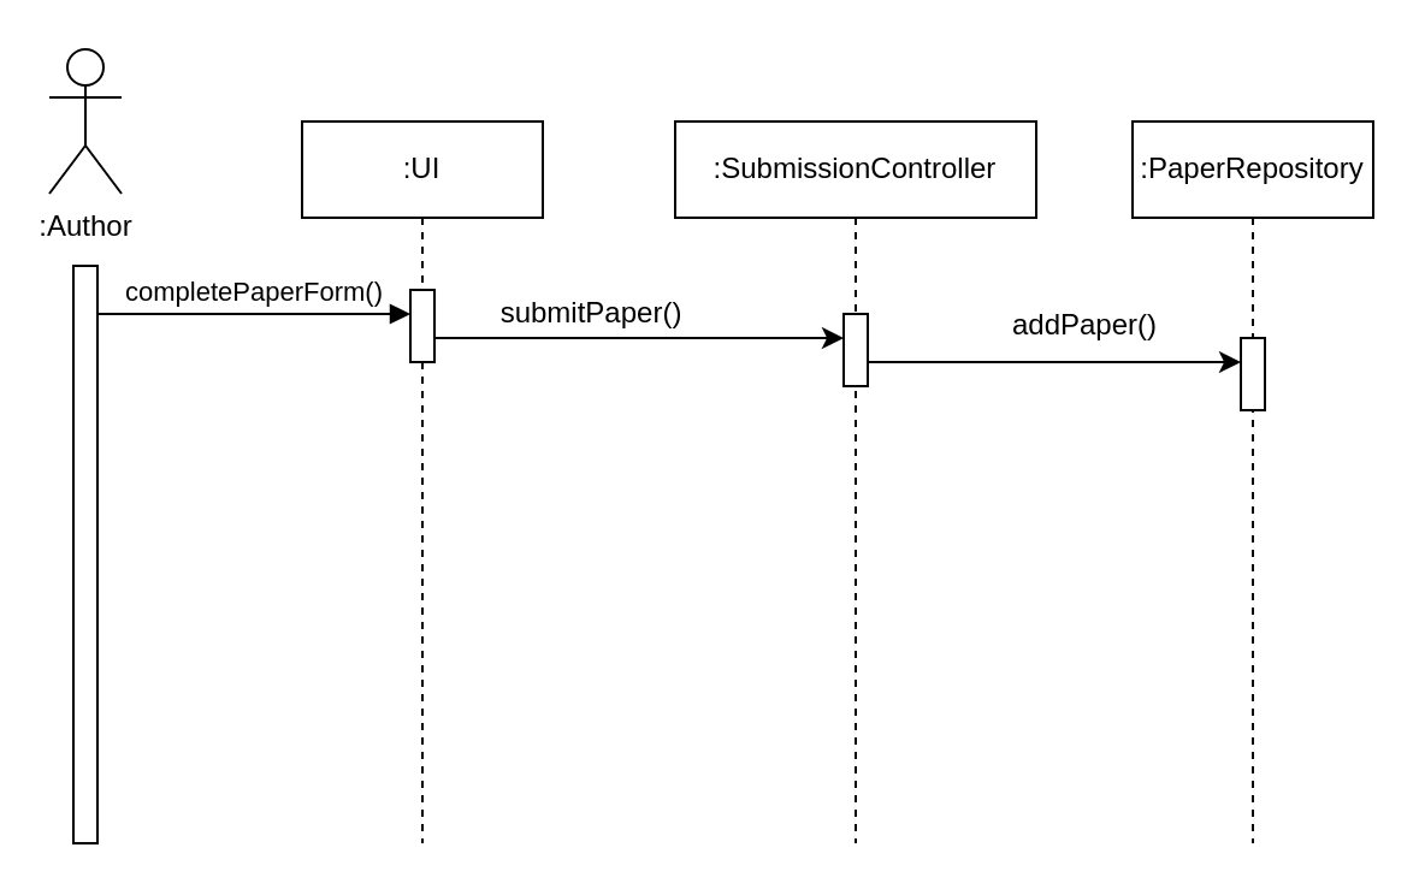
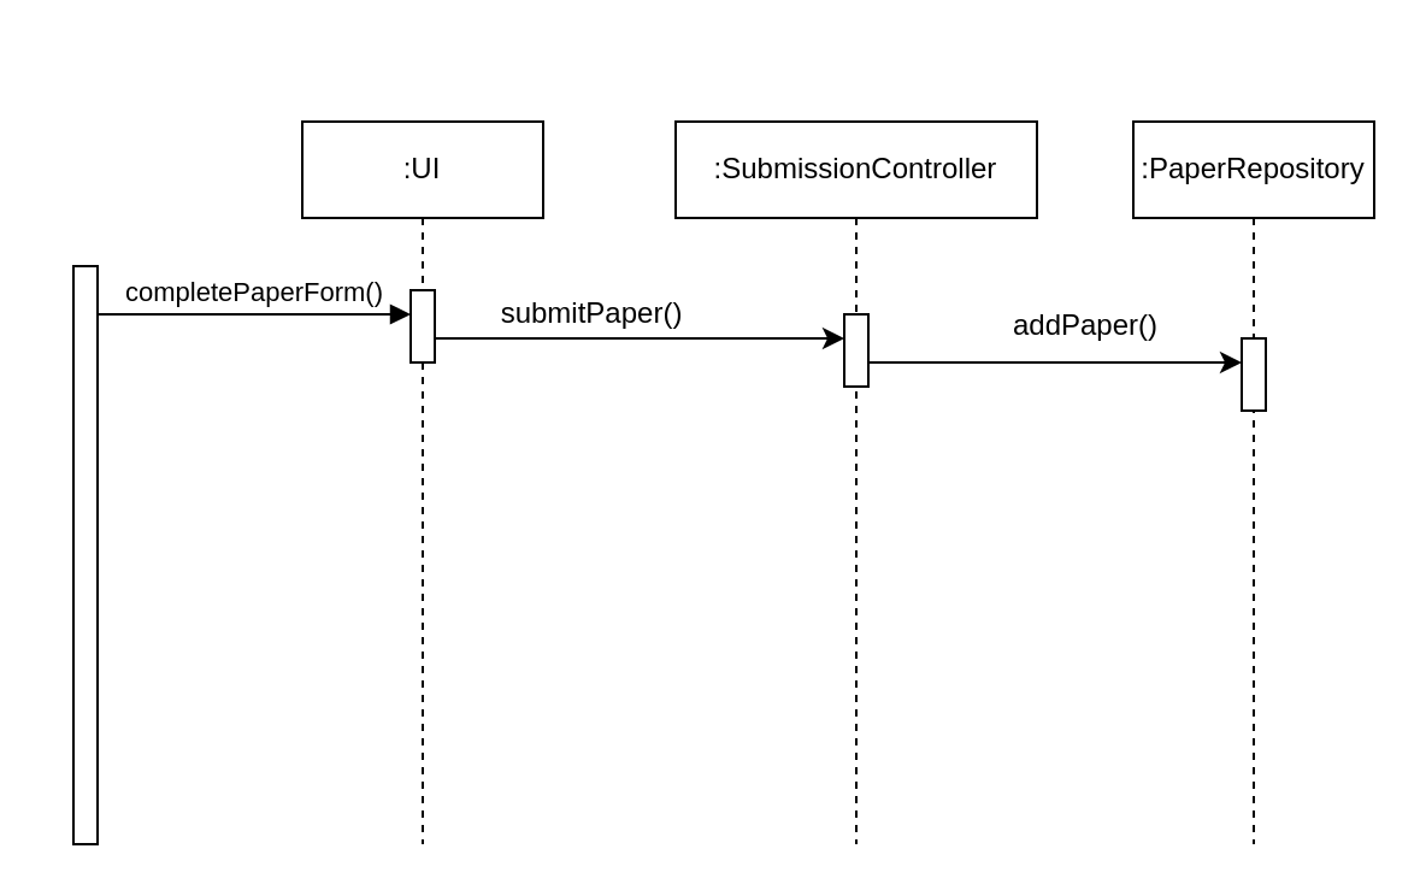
  <mxCell id="0" />
  <mxCell id="1" parent="0" />
  <mxCell id="2" value=":PaperRepository" style="shape=umlLifeline;perimeter=lifelinePerimeter;whiteSpace=wrap;html=1;container=1;collapsible=0;recursiveResize=0;outlineConnect=0;" vertex="1" parent="1"><mxGeometry x="470" y="50" width="100" height="300" as="geometry" /></mxCell>
  <mxCell id="3" value=":UI" style="shape=umlLifeline;perimeter=lifelinePerimeter;whiteSpace=wrap;html=1;container=1;collapsible=0;recursiveResize=0;outlineConnect=0;" vertex="1" parent="1"><mxGeometry x="125" y="50" width="100" height="300" as="geometry" /></mxCell>
  <mxCell id="4" value="&lt;span style=&quot;white-space: nowrap&quot;&gt;:SubmissionController&lt;/span&gt;" style="shape=umlLifeline;perimeter=lifelinePerimeter;whiteSpace=wrap;html=1;container=1;collapsible=0;recursiveResize=0;outlineConnect=0;" vertex="1" parent="1"><mxGeometry x="280" y="50" width="150" height="300" as="geometry" /></mxCell>
- <mxCell id="5" value=":Author" style="shape=umlActor;verticalLabelPosition=bottom;labelBackgroundColor=#ffffff;verticalAlign=top;html=1;" vertex="1" parent="1"><mxGeometry x="20" y="20" width="30" height="60" as="geometry" /></mxCell>
  <mxCell id="6" value="" style="html=1;points=[];perimeter=orthogonalPerimeter;" vertex="1" parent="1"><mxGeometry x="30" y="110" width="10" height="240" as="geometry" /></mxCell>
  <mxCell id="7" value="" style="edgeStyle=orthogonalEdgeStyle;rounded=0;orthogonalLoop=1;jettySize=auto;html=1;" edge="1" parent="1" source="8" target="10"><mxGeometry relative="1" as="geometry"><Array as="points"><mxPoint x="190" y="140" /><mxPoint x="190" y="140" /></Array></mxGeometry></mxCell>
  <mxCell id="8" value="" style="html=1;points=[];perimeter=orthogonalPerimeter;" vertex="1" parent="1"><mxGeometry x="170" y="120" width="10" height="30" as="geometry" /></mxCell>
  <mxCell id="9" value="" style="edgeStyle=orthogonalEdgeStyle;rounded=0;orthogonalLoop=1;jettySize=auto;html=1;" edge="1" parent="1" source="10" target="11"><mxGeometry relative="1" as="geometry"><Array as="points"><mxPoint x="400" y="150" /><mxPoint x="400" y="150" /></Array></mxGeometry></mxCell>
  <mxCell id="10" value="" style="html=1;points=[];perimeter=orthogonalPerimeter;" vertex="1" parent="1"><mxGeometry x="350" y="130" width="10" height="30" as="geometry" /></mxCell>
  <mxCell id="11" value="" style="html=1;points=[];perimeter=orthogonalPerimeter;" vertex="1" parent="1"><mxGeometry x="515" y="140" width="10" height="30" as="geometry" /></mxCell>
  <mxCell id="12" value="submitPaper()" style="text;html=1;align=center;verticalAlign=middle;resizable=0;points=[];autosize=1;" vertex="1" parent="1"><mxGeometry x="200" y="120" width="90" height="20" as="geometry" /></mxCell>
  <mxCell id="13" value="completePaperForm()" style="html=1;verticalAlign=bottom;endArrow=block;" edge="1" parent="1" target="8"><mxGeometry width="80" relative="1" as="geometry"><mxPoint x="40" y="130" as="sourcePoint" /><mxPoint x="120" y="130" as="targetPoint" /></mxGeometry></mxCell>
  <mxCell id="14" value="addPaper()" style="text;html=1;align=center;verticalAlign=middle;resizable=0;points=[];autosize=1;" vertex="1" parent="1"><mxGeometry x="410" y="125" width="80" height="20" as="geometry" /></mxCell>
